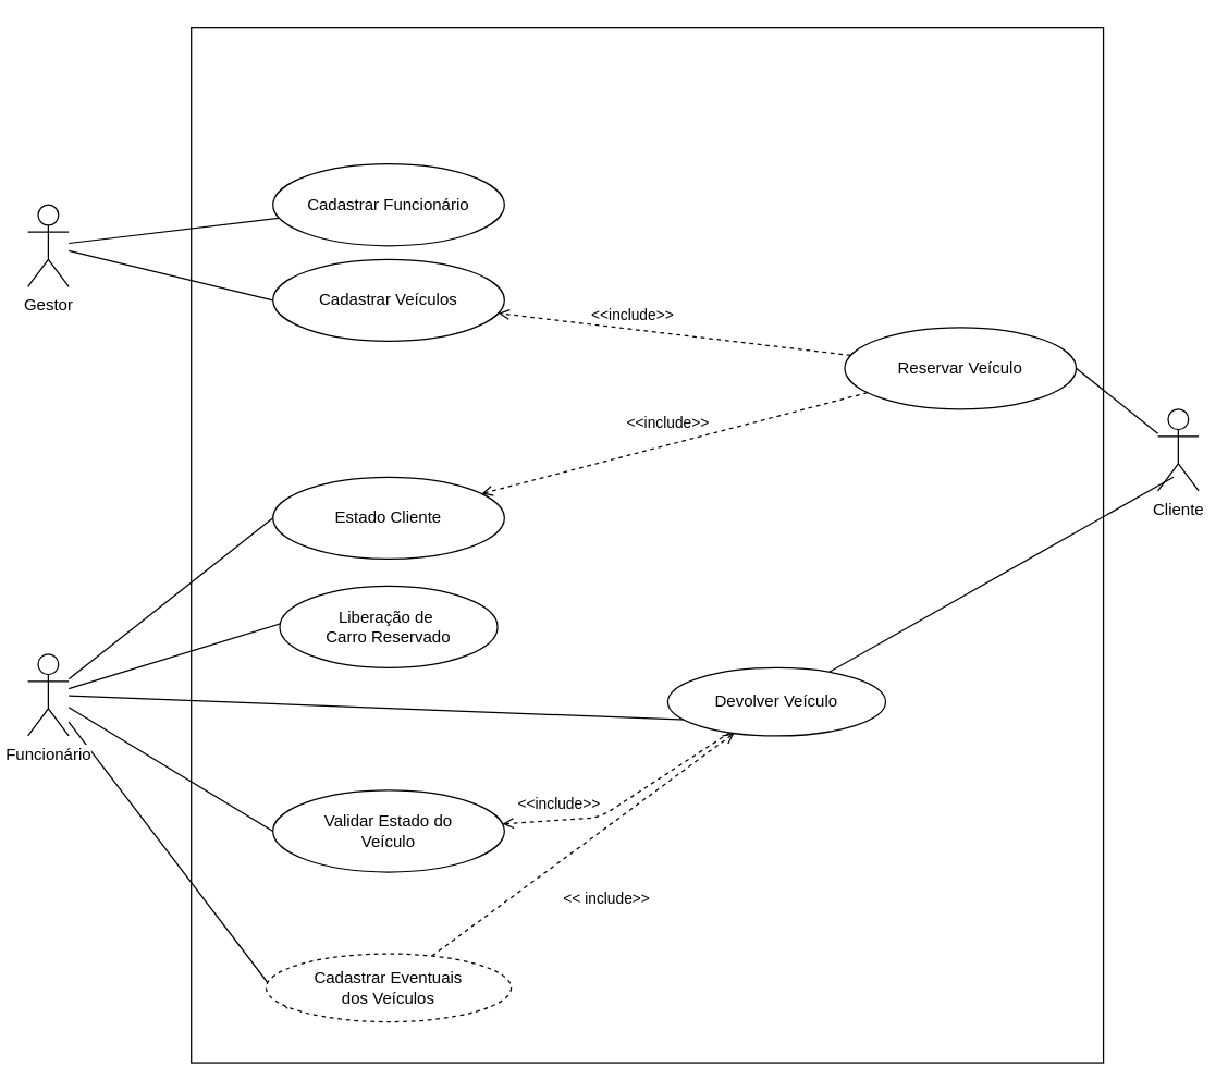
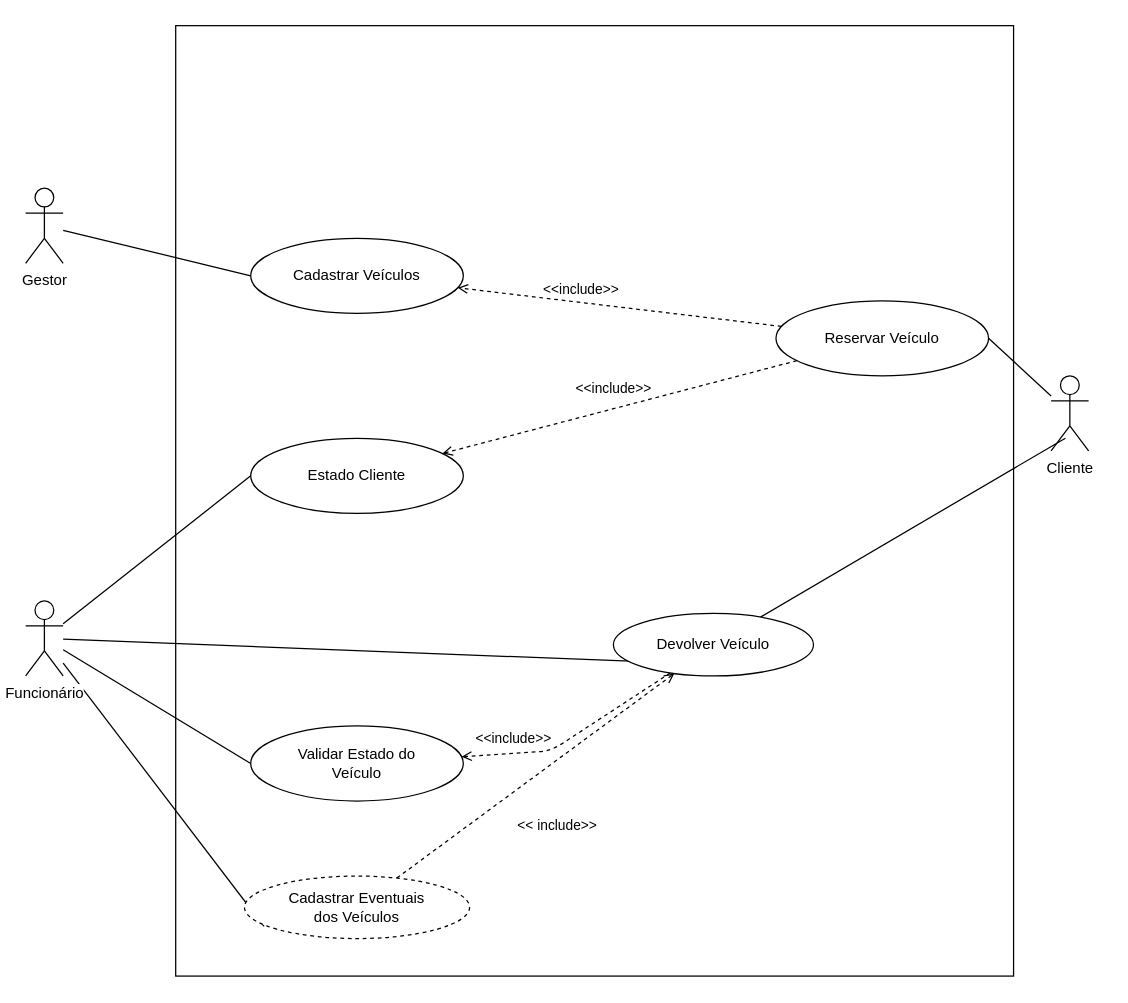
  <mxCell id="0" />
  <mxCell id="1" parent="0" />
  <mxCell id="2" value="" style="whiteSpace=wrap;html=1;noLabel=0;" parent="1" vertex="1"><mxGeometry x="140" y="20" width="670" height="760" as="geometry" /></mxCell>
  <mxCell id="3" value="Gestor" style="shape=umlActor;verticalLabelPosition=bottom;labelBackgroundColor=#ffffff;verticalAlign=top;html=1;outlineConnect=0;" parent="1" vertex="1"><mxGeometry x="20" y="150" width="30" height="60" as="geometry" /></mxCell>
  <mxCell id="4" style="edgeStyle=none;rounded=1;orthogonalLoop=1;jettySize=auto;html=1;entryX=0.375;entryY=0.8;entryDx=0;entryDy=0;entryPerimeter=0;endArrow=none;endFill=0;" edge="1" parent="1" source="7" target="23"><mxGeometry relative="1" as="geometry"><mxPoint x="50" y="520.291" as="sourcePoint" /></mxGeometry></mxCell>
  <mxCell id="5" style="edgeStyle=none;rounded=1;orthogonalLoop=1;jettySize=auto;html=1;entryX=0.087;entryY=0.806;entryDx=0;entryDy=0;entryPerimeter=0;endArrow=none;endFill=0;" edge="1" parent="1" source="7" target="25"><mxGeometry relative="1" as="geometry" /></mxCell>
- <mxCell id="6" style="edgeStyle=none;rounded=1;orthogonalLoop=1;jettySize=auto;html=1;entryX=0.156;entryY=0.333;entryDx=0;entryDy=0;entryPerimeter=0;endArrow=none;endFill=0;" edge="1" parent="1" source="7" target="26"><mxGeometry relative="1" as="geometry" /></mxCell>
  <mxCell id="7" value="Funcionário" style="shape=umlActor;verticalLabelPosition=bottom;labelBackgroundColor=#ffffff;verticalAlign=top;html=1;outlineConnect=0;" parent="1" vertex="1"><mxGeometry x="20" y="480" width="30" height="60" as="geometry" /></mxCell>
- <mxCell id="8" value="Cadastrar Funcionário" style="ellipse;whiteSpace=wrap;html=1;" parent="1" vertex="1"><mxGeometry x="200" y="120" width="170" height="60" as="geometry" /></mxCell>
  <mxCell id="9" value="Cadastrar Veículos" style="ellipse;whiteSpace=wrap;html=1;" parent="1" vertex="1"><mxGeometry x="200" y="190" width="170" height="60" as="geometry" /></mxCell>
- <mxCell id="10" value="" style="endArrow=none;html=1;" parent="1" source="3" target="8" edge="1"><mxGeometry width="50" height="50" relative="1" as="geometry"><mxPoint x="60" y="170" as="sourcePoint" /><mxPoint x="170" y="120" as="targetPoint" /></mxGeometry></mxCell>
  <mxCell id="11" value="" style="endArrow=none;html=1;entryX=0;entryY=0.5;entryDx=0;entryDy=0;" parent="1" source="3" target="9" edge="1"><mxGeometry width="50" height="50" relative="1" as="geometry"><mxPoint x="60" y="180" as="sourcePoint" /><mxPoint x="170" y="160" as="targetPoint" /></mxGeometry></mxCell>
  <mxCell id="12" value="Estado Cliente" style="ellipse;whiteSpace=wrap;html=1;" parent="1" vertex="1"><mxGeometry x="200" y="350" width="170" height="60" as="geometry" /></mxCell>
  <mxCell id="13" value="" style="endArrow=none;html=1;entryX=0;entryY=0.5;entryDx=0;entryDy=0;" parent="1" source="7" target="12" edge="1"><mxGeometry width="50" height="50" relative="1" as="geometry"><mxPoint x="120" y="450" as="sourcePoint" /><mxPoint x="170" y="400" as="targetPoint" /></mxGeometry></mxCell>
  <mxCell id="14" value="Validar Estado do&lt;br&gt;Veículo" style="ellipse;whiteSpace=wrap;html=1;" parent="1" vertex="1"><mxGeometry x="200" y="580" width="170" height="60" as="geometry" /></mxCell>
  <mxCell id="15" value="" style="endArrow=none;html=1;entryX=0;entryY=0.5;entryDx=0;entryDy=0;" parent="1" source="7" target="14" edge="1"><mxGeometry width="50" height="50" relative="1" as="geometry"><mxPoint x="120" y="520" as="sourcePoint" /><mxPoint x="170" y="470" as="targetPoint" /></mxGeometry></mxCell>
  <mxCell id="16" value="&amp;lt;&amp;lt;include&amp;gt;&amp;gt;" style="edgeStyle=none;rounded=1;orthogonalLoop=1;jettySize=auto;html=1;dashed=1;endArrow=open;endFill=0;" edge="1" parent="1" source="18" target="12"><mxGeometry x="0.007" y="-16" relative="1" as="geometry"><Array as="points" /><mxPoint as="offset" /></mxGeometry></mxCell>
  <mxCell id="17" value="&amp;lt;&amp;lt;include&amp;gt;&amp;gt;" style="edgeStyle=none;rounded=1;orthogonalLoop=1;jettySize=auto;html=1;dashed=1;endArrow=open;endFill=0;" edge="1" parent="1" source="18" target="9"><mxGeometry x="0.259" y="-10" relative="1" as="geometry"><Array as="points" /><mxPoint x="1" as="offset" /></mxGeometry></mxCell>
  <mxCell id="18" value="Reservar Veículo" style="ellipse;whiteSpace=wrap;html=1;" vertex="1" parent="1"><mxGeometry x="620" y="240" width="170" height="60" as="geometry" /></mxCell>
  <mxCell id="19" style="edgeStyle=none;rounded=1;orthogonalLoop=1;jettySize=auto;html=1;endArrow=none;endFill=0;" edge="1" parent="1" source="21"><mxGeometry relative="1" as="geometry"><mxPoint x="790" y="270" as="targetPoint" /></mxGeometry></mxCell>
  <mxCell id="20" style="edgeStyle=none;rounded=1;orthogonalLoop=1;jettySize=auto;html=1;endArrow=none;endFill=0;exitX=0.381;exitY=0.831;exitDx=0;exitDy=0;exitPerimeter=0;" edge="1" parent="1" source="21" target="23"><mxGeometry relative="1" as="geometry"><mxPoint x="950" y="375.509" as="sourcePoint" /></mxGeometry></mxCell>
- <mxCell id="21" value="Cliente" style="shape=umlActor;verticalLabelPosition=bottom;labelBackgroundColor=#ffffff;verticalAlign=top;html=1;" vertex="1" parent="1"><mxGeometry x="850" y="300" width="30" height="60" as="geometry" /></mxCell>
+ <mxCell id="21" value="Cliente" style="shape=umlActor;verticalLabelPosition=bottom;labelBackgroundColor=#ffffff;verticalAlign=top;html=1;" vertex="1" parent="1"><mxGeometry x="840" y="300" width="30" height="60" as="geometry" /></mxCell>
  <mxCell id="22" value="&amp;lt;&amp;lt;include&amp;gt;&amp;gt;" style="edgeStyle=none;rounded=1;orthogonalLoop=1;jettySize=auto;html=1;endArrow=open;endFill=0;dashed=1;" edge="1" parent="1" source="23" target="14"><mxGeometry x="0.544" y="-12" relative="1" as="geometry"><Array as="points"><mxPoint x="440" y="600" /></Array><mxPoint as="offset" /></mxGeometry></mxCell>
  <mxCell id="23" value="Devolver Veículo" style="ellipse;whiteSpace=wrap;html=1;" vertex="1" parent="1"><mxGeometry x="490" y="490" width="160" height="50" as="geometry" /></mxCell>
  <mxCell id="24" value="&amp;lt;&amp;lt; include&amp;gt;&amp;gt;" style="edgeStyle=none;rounded=1;orthogonalLoop=1;jettySize=auto;html=1;endArrow=open;endFill=0;dashed=1;" edge="1" parent="1" source="25" target="23"><mxGeometry x="-0.072" y="-42" relative="1" as="geometry"><mxPoint y="1" as="offset" /></mxGeometry></mxCell>
  <mxCell id="25" value="Cadastrar Eventuais&lt;br&gt;dos Veículos" style="ellipse;whiteSpace=wrap;html=1;dashed=1;" vertex="1" parent="1"><mxGeometry x="195" y="700" width="180" height="50" as="geometry" /></mxCell>
- <mxCell id="26" value="Liberação de&amp;nbsp;&lt;br&gt;Carro Reservado" style="ellipse;whiteSpace=wrap;html=1;" vertex="1" parent="1"><mxGeometry x="205" y="430" width="160" height="60" as="geometry" /></mxCell>
